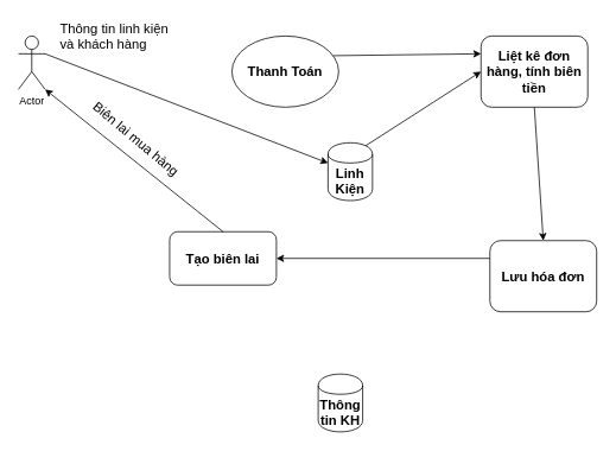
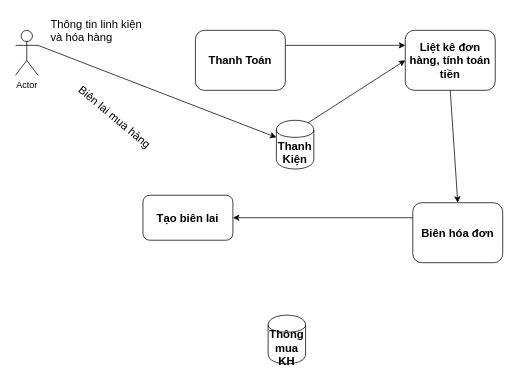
  <mxCell id="0" />
  <mxCell id="1" parent="0" />
  <mxCell id="2" value="Actor" style="shape=umlActor;verticalLabelPosition=bottom;labelBackgroundColor=#ffffff;verticalAlign=top;html=1;outlineConnect=0;" vertex="1" parent="1"><mxGeometry x="20" y="40" width="30" height="60" as="geometry" /></mxCell>
- <mxCell id="3" value="Thanh Toán" style="ellipse;whiteSpace=wrap;html=1;fontSize=15;fontStyle=1;" vertex="1" parent="1"><mxGeometry x="260" y="40" width="120" height="80" as="geometry" /></mxCell>
- <mxCell id="4" value="Linh Kiện" style="shape=cylinder;whiteSpace=wrap;html=1;boundedLbl=1;backgroundOutline=1;fontSize=15;fontStyle=1" vertex="1" parent="1"><mxGeometry x="368" y="160" width="50" height="65" as="geometry" /></mxCell>
- <mxCell id="5" value="Thông tin KH" style="shape=cylinder;whiteSpace=wrap;html=1;boundedLbl=1;backgroundOutline=1;fontSize=15;fontStyle=1" vertex="1" parent="1"><mxGeometry x="357" y="420" width="50" height="65" as="geometry" /></mxCell>
+ <mxCell id="3" value="Thanh Toán" style="rounded=1;whiteSpace=wrap;html=1;fontSize=15;fontStyle=1" vertex="1" parent="1"><mxGeometry x="260" y="40" width="120" height="80" as="geometry" /></mxCell>
+ <mxCell id="4" value="Thanh Kiện" style="shape=cylinder;whiteSpace=wrap;html=1;boundedLbl=1;backgroundOutline=1;fontSize=15;fontStyle=1" vertex="1" parent="1"><mxGeometry x="368" y="160" width="50" height="65" as="geometry" /></mxCell>
+ <mxCell id="5" value="Thông mua KH" style="shape=cylinder;whiteSpace=wrap;html=1;boundedLbl=1;backgroundOutline=1;fontSize=15;fontStyle=1" vertex="1" parent="1"><mxGeometry x="357" y="420" width="50" height="65" as="geometry" /></mxCell>
  <mxCell id="6" value="" style="endArrow=classic;html=1;exitX=1;exitY=0.333;exitDx=0;exitDy=0;exitPerimeter=0;" edge="1" parent="1" source="2" target="4"><mxGeometry width="50" height="50" relative="1" as="geometry"><mxPoint x="100" y="100" as="sourcePoint" /><mxPoint x="150" y="50" as="targetPoint" /></mxGeometry></mxCell>
- <mxCell id="7" value="Thông tin linh kiện&lt;br&gt;và khách hàng" style="text;html=1;resizable=0;points=[];autosize=1;align=left;verticalAlign=top;spacingTop=-4;fontSize=15;" vertex="1" parent="1"><mxGeometry x="65" y="20" width="140" height="40" as="geometry" /></mxCell>
- <mxCell id="8" value="Liệt kê đơn hàng, tính biên tiền" style="rounded=1;whiteSpace=wrap;html=1;fontSize=15;fontStyle=1" vertex="1" parent="1"><mxGeometry x="540" y="40" width="120" height="80" as="geometry" /></mxCell>
+ <mxCell id="7" value="Thông tin linh kiện&lt;br&gt;và hóa hàng" style="text;html=1;resizable=0;points=[];autosize=1;align=left;verticalAlign=top;spacingTop=-4;fontSize=15;" vertex="1" parent="1"><mxGeometry x="65" y="20" width="140" height="40" as="geometry" /></mxCell>
+ <mxCell id="8" value="Liệt kê đơn hàng, tính toán tiền" style="rounded=1;whiteSpace=wrap;html=1;fontSize=15;fontStyle=1" vertex="1" parent="1"><mxGeometry x="540" y="40" width="120" height="80" as="geometry" /></mxCell>
  <mxCell id="9" value="" style="endArrow=classic;html=1;exitX=1;exitY=0.25;exitDx=0;exitDy=0;entryX=0;entryY=0.25;entryDx=0;entryDy=0;" edge="1" parent="1" source="3" target="8"><mxGeometry width="50" height="50" relative="1" as="geometry"><mxPoint x="450" y="110" as="sourcePoint" /><mxPoint x="500" y="60" as="targetPoint" /></mxGeometry></mxCell>
  <mxCell id="10" value="" style="endArrow=classic;html=1;entryX=0;entryY=0.5;entryDx=0;entryDy=0;exitX=0.85;exitY=0.05;exitDx=0;exitDy=0;exitPerimeter=0;" edge="1" parent="1" source="4" target="8"><mxGeometry width="50" height="50" relative="1" as="geometry"><mxPoint x="490" y="120" as="sourcePoint" /><mxPoint x="440" y="170" as="targetPoint" /></mxGeometry></mxCell>
- <mxCell id="11" value="Lưu hóa đơn" style="rounded=1;whiteSpace=wrap;html=1;fontSize=15;fontStyle=1" vertex="1" parent="1"><mxGeometry x="550" y="270" width="120" height="80" as="geometry" /></mxCell>
+ <mxCell id="11" value="Biên hóa đơn" style="rounded=1;whiteSpace=wrap;html=1;fontSize=15;fontStyle=1" vertex="1" parent="1"><mxGeometry x="550" y="270" width="120" height="80" as="geometry" /></mxCell>
  <mxCell id="12" value="" style="endArrow=classic;html=1;entryX=0.5;entryY=0;entryDx=0;entryDy=0;exitX=0.5;exitY=1;exitDx=0;exitDy=0;" edge="1" parent="1" source="8" target="11"><mxGeometry width="50" height="50" relative="1" as="geometry"><mxPoint x="550" y="210" as="sourcePoint" /><mxPoint x="600" y="160" as="targetPoint" /></mxGeometry></mxCell>
  <mxCell id="13" value="Tạo biên lai" style="rounded=1;whiteSpace=wrap;html=1;fontSize=15;fontStyle=1" vertex="1" parent="1"><mxGeometry x="190" y="260" width="120" height="60" as="geometry" /></mxCell>
  <mxCell id="14" value="" style="endArrow=classic;html=1;entryX=1;entryY=0.5;entryDx=0;entryDy=0;exitX=0;exitY=0.25;exitDx=0;exitDy=0;" edge="1" parent="1" source="11" target="13"><mxGeometry width="50" height="50" relative="1" as="geometry"><mxPoint x="370" y="310" as="sourcePoint" /><mxPoint x="420" y="260" as="targetPoint" /></mxGeometry></mxCell>
- <mxCell id="15" value="" style="endArrow=classic;html=1;fontSize=15;entryX=1;entryY=1;entryDx=0;entryDy=0;entryPerimeter=0;exitX=0.5;exitY=0;exitDx=0;exitDy=0;" edge="1" parent="1" source="13" target="2"><mxGeometry width="50" height="50" relative="1" as="geometry"><mxPoint x="80" y="280" as="sourcePoint" /><mxPoint x="130" y="230" as="targetPoint" /></mxGeometry></mxCell>
  <mxCell id="16" value="Biên lai mua hàng" style="text;html=1;resizable=0;points=[];autosize=1;align=left;verticalAlign=top;spacingTop=-4;fontSize=15;rotation=40;" vertex="1" parent="1"><mxGeometry x="90" y="150" width="140" height="20" as="geometry" /></mxCell>
